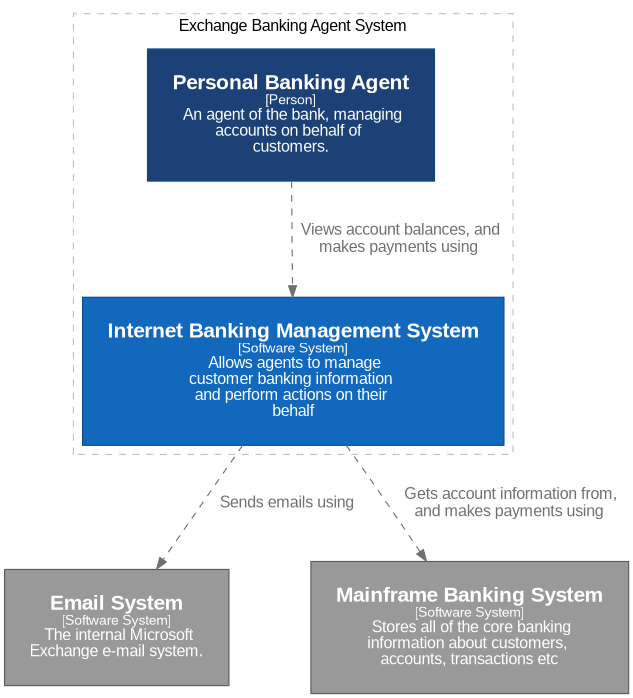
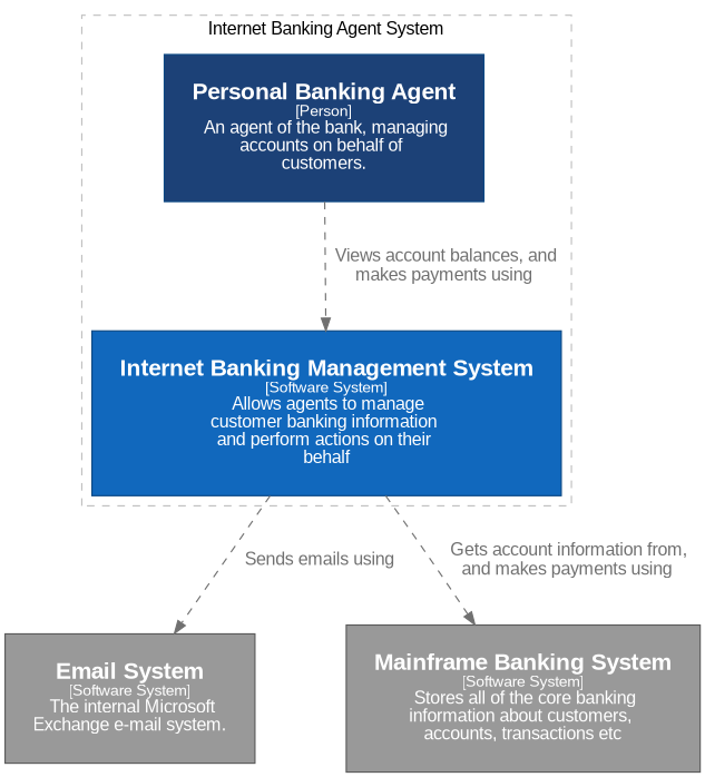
  digraph {
    compound=true
    fontname=Arial
    nodesep=1.0
    rankdir=TB
    ranksep=1.0
    node [color="#0b4884" fillcolor="#999999" fontcolor="#ffffff" fontname=Arial margin="0.3,0.3" shape=rect style=filled]
    edge [color="#707070" fontcolor="#707070" fontname=Arial style=dashed]
    n1 [fillcolor="#1C4177" label=<<font point-size="18"><b>Personal Banking Agent</b></font><br /><font point-size="12">[Person]</font><br /><font point-size="14">  An agent of the bank, managing <br />accounts on behalf of <br />customers.</font>>]
    n2 [fillcolor="#1168bd" label=<<font point-size="18"><b>Internet Banking Management System</b></font><br /><font point-size="12">[Software System]</font><br /><font point-size="14">  Allows agents to manage <br />customer banking information <br />and perform actions on their <br />behalf</font>>]
    n3 [color="#5a5a5a" label=<<font point-size="18"><b>Email System</b></font><br /><font point-size="12">[Software System]</font><br /><font point-size="14">  The internal Microsoft <br />Exchange e-mail system.</font>>]
    n4 [color="#5a5a5a" label=<<font point-size="18"><b>Mainframe Banking System</b></font><br /><font point-size="12">[Software System]</font><br /><font point-size="14">  Stores all of the core banking <br />information about customers, <br />accounts, transactions etc</font>>]
    subgraph cluster_1 {
      color=grey
-     label="Exchange Banking Agent System"
+     label="Internet Banking Agent System"
      style=dashed
      n1
      n2
    }
    n1 -> n2 [label=<<font point-size="14">  Views account balances, and <br />makes payments using</font>>]
    n2 -> n3 [label=<<font point-size="14">  Sends emails using</font>>]
    n2 -> n4 [label=<<font point-size="14">  Gets account information from, <br />and makes payments using</font>>]
  }
